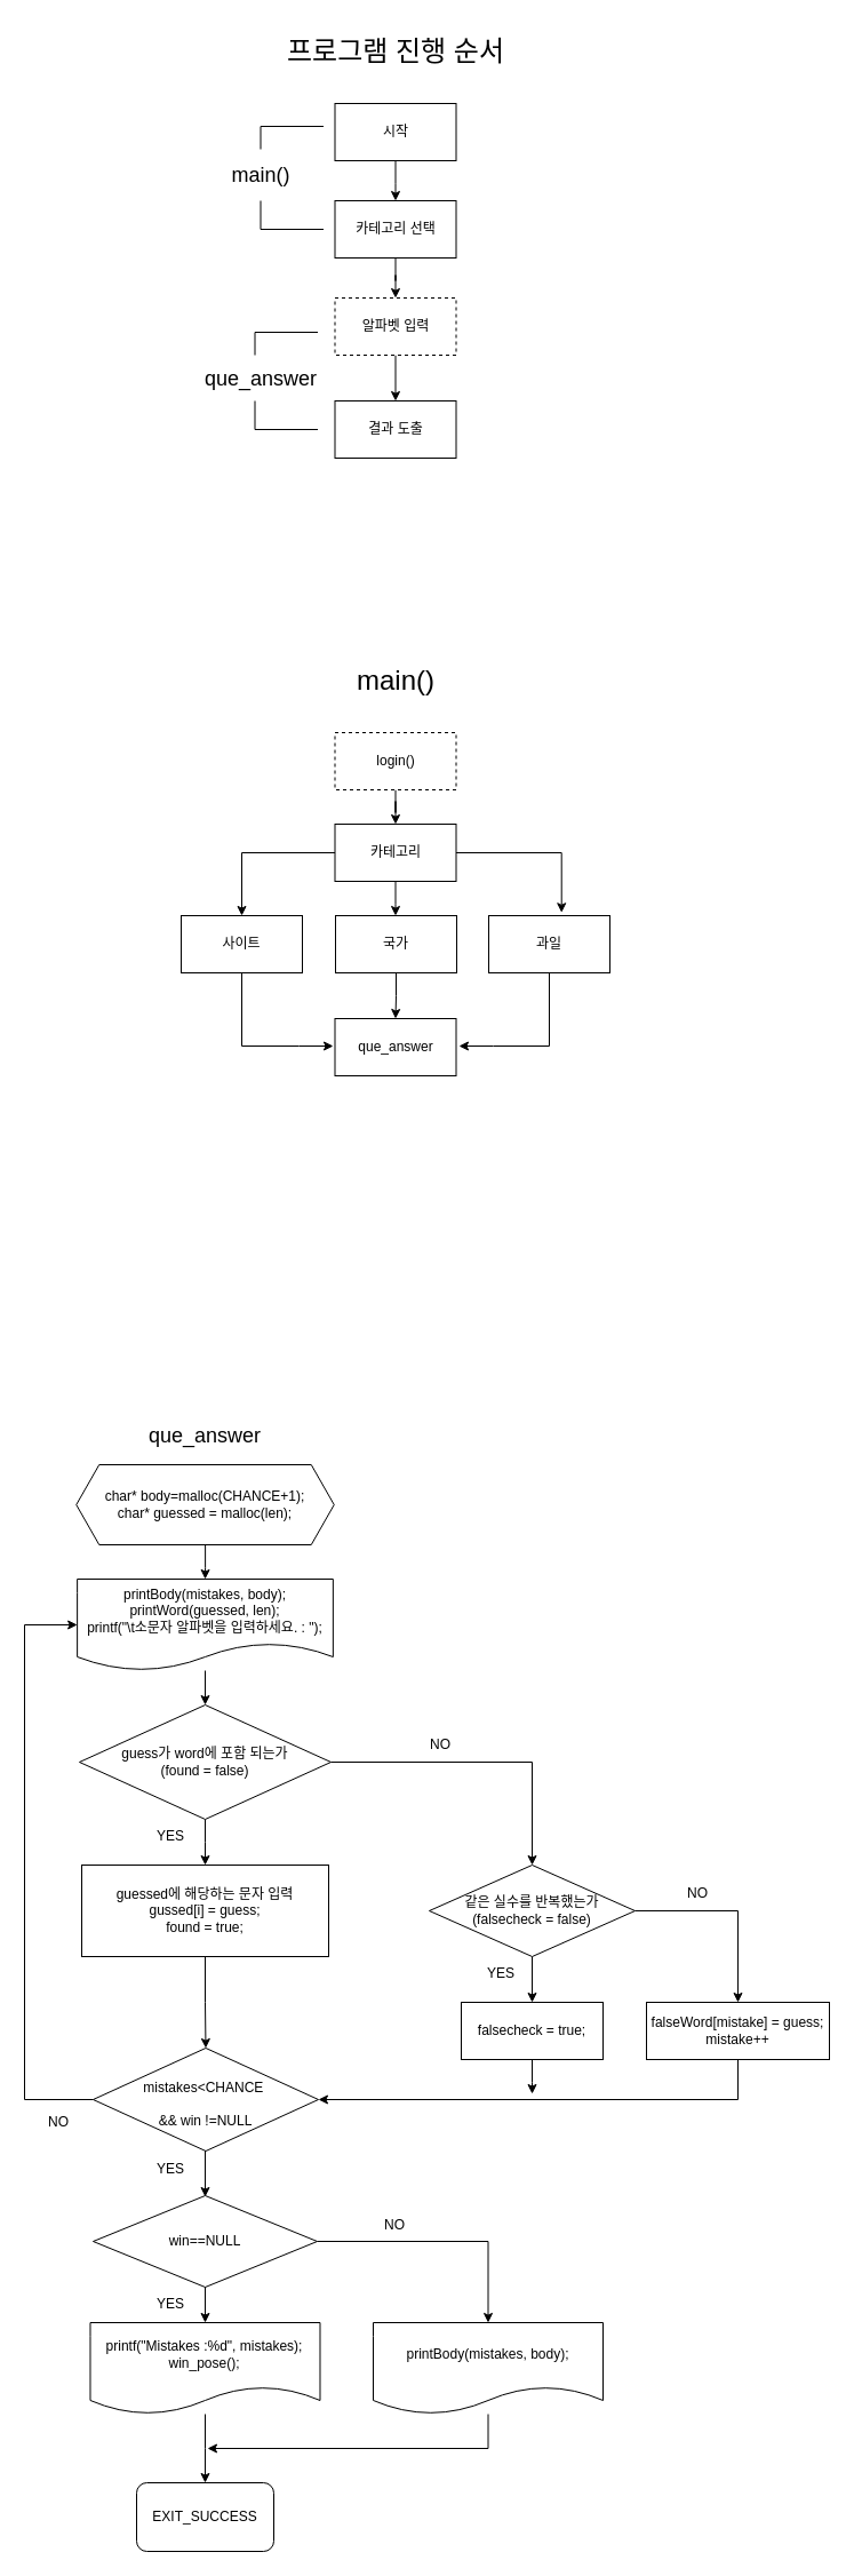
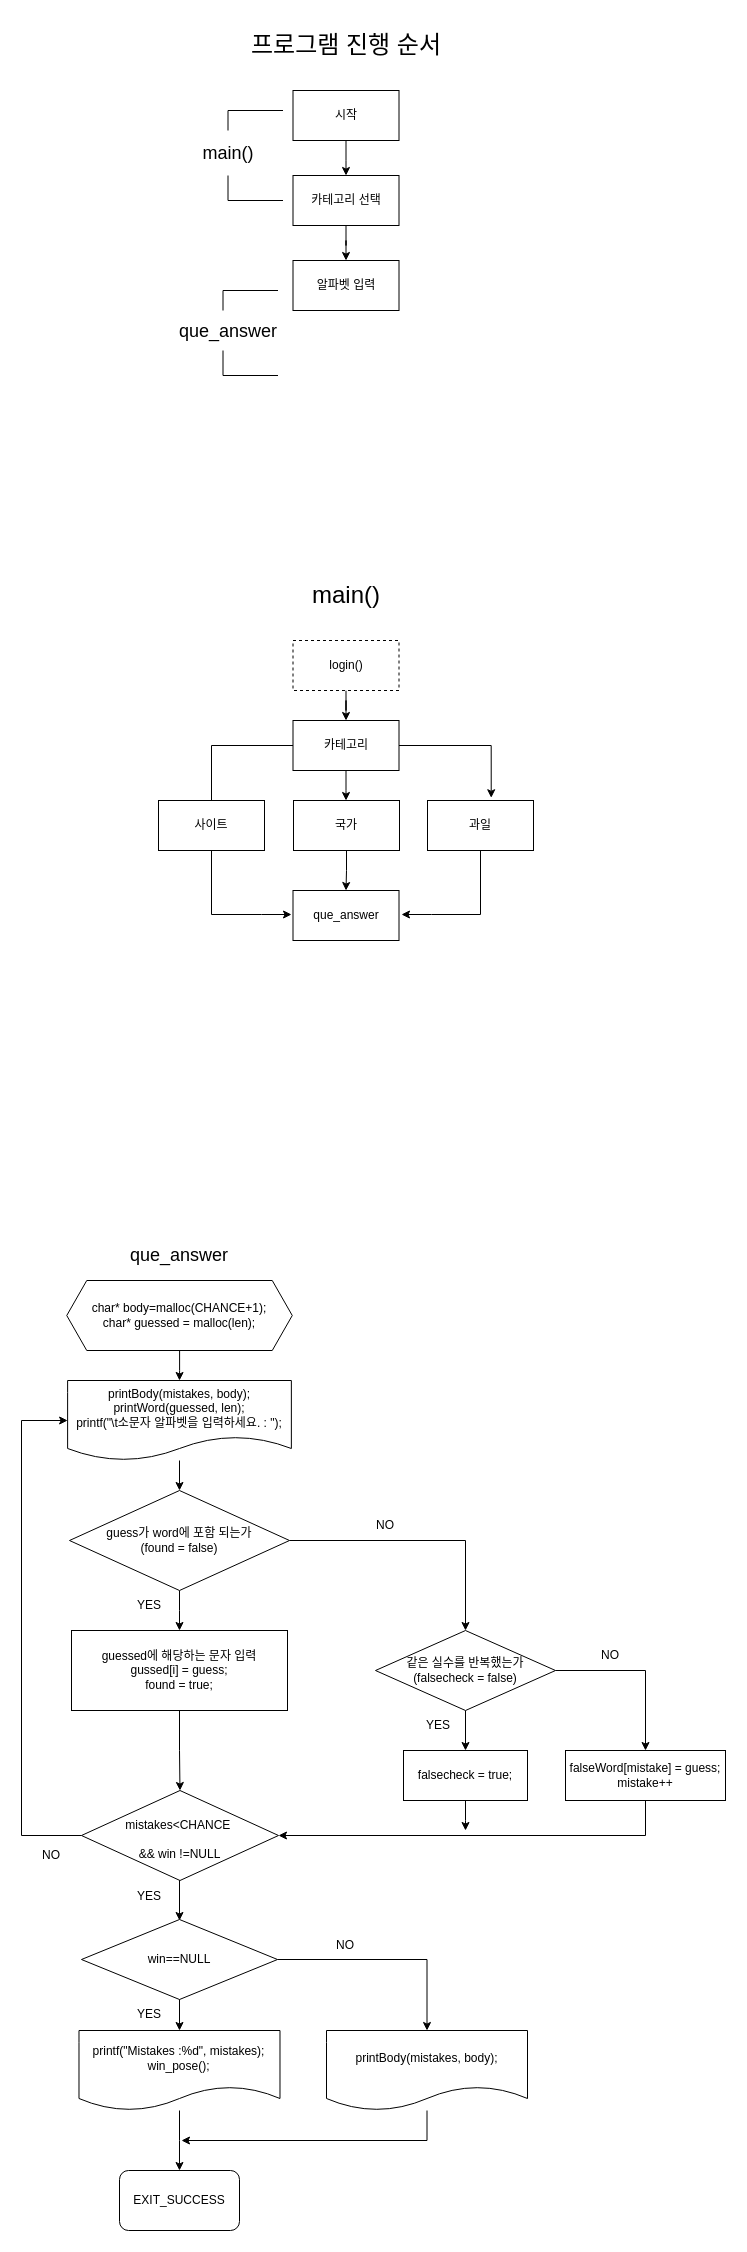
  <mxCell id="0" />
  <mxCell id="1" parent="0" />
  <mxCell id="2" value="" style="edgeStyle=orthogonalEdgeStyle;rounded=0;orthogonalLoop=1;jettySize=auto;html=1;fontSize=18;" parent="1" source="3" edge="1"><mxGeometry relative="1" as="geometry"><mxPoint x="345.5" y="175" as="targetPoint" /></mxGeometry></mxCell>
  <mxCell id="3" value="시작" style="rounded=0;whiteSpace=wrap;html=1;" parent="1" vertex="1"><mxGeometry x="292.5" y="90" width="106" height="50" as="geometry" /></mxCell>
  <mxCell id="4" style="edgeStyle=orthogonalEdgeStyle;rounded=0;orthogonalLoop=1;jettySize=auto;html=1;entryX=0.5;entryY=0;entryDx=0;entryDy=0;" parent="1" source="5" target="8" edge="1"><mxGeometry relative="1" as="geometry" /></mxCell>
  <mxCell id="5" value="카테고리 선택" style="rounded=0;whiteSpace=wrap;html=1;" parent="1" vertex="1"><mxGeometry x="292.5" y="175" width="106" height="50" as="geometry" /></mxCell>
  <mxCell id="6" value="&lt;font style=&quot;font-size: 24px;&quot;&gt;프로그램 진행 순서&lt;/font&gt;" style="text;html=1;strokeColor=none;fillColor=none;align=center;verticalAlign=middle;whiteSpace=wrap;rounded=0;" parent="1" vertex="1"><mxGeometry x="222.75" y="20" width="245.5" height="50" as="geometry" /></mxCell>
- <mxCell id="7" style="edgeStyle=orthogonalEdgeStyle;rounded=0;orthogonalLoop=1;jettySize=auto;html=1;entryX=0.5;entryY=0;entryDx=0;entryDy=0;" parent="1" source="8" target="9" edge="1"><mxGeometry relative="1" as="geometry" /></mxCell>
- <mxCell id="8" value="알파벳 입력" style="rounded=0;whiteSpace=wrap;html=1;dashed=1;" parent="1" vertex="1"><mxGeometry x="292.5" y="260" width="106" height="50" as="geometry" /></mxCell>
- <mxCell id="9" value="결과 도출" style="rounded=0;whiteSpace=wrap;html=1;" parent="1" vertex="1"><mxGeometry x="292.5" y="350" width="106" height="50" as="geometry" /></mxCell>
+ <mxCell id="8" value="알파벳 입력" style="rounded=0;whiteSpace=wrap;html=1;" parent="1" vertex="1"><mxGeometry x="292.5" y="260" width="106" height="50" as="geometry" /></mxCell>
  <mxCell id="10" value="&lt;font style=&quot;font-size: 18px;&quot;&gt;main()&lt;/font&gt;" style="text;html=1;strokeColor=none;fillColor=none;align=center;verticalAlign=middle;whiteSpace=wrap;rounded=0;" parent="1" vertex="1"><mxGeometry x="192.5" y="130" width="70" height="45" as="geometry" /></mxCell>
  <mxCell id="11" value="que_answer" style="text;html=1;strokeColor=none;fillColor=none;align=center;verticalAlign=middle;whiteSpace=wrap;rounded=0;fontSize=18;" parent="1" vertex="1"><mxGeometry x="172.5" y="316" width="110" height="30" as="geometry" /></mxCell>
  <mxCell id="12" value="" style="endArrow=none;html=1;rounded=0;fontSize=18;exitX=0.5;exitY=0;exitDx=0;exitDy=0;" parent="1" source="10" edge="1"><mxGeometry width="50" height="50" relative="1" as="geometry"><mxPoint x="218.5" y="135" as="sourcePoint" /><mxPoint x="282.5" y="110" as="targetPoint" /><Array as="points"><mxPoint x="227.5" y="110" /></Array></mxGeometry></mxCell>
  <mxCell id="13" value="" style="endArrow=none;html=1;rounded=0;fontSize=18;exitX=0.5;exitY=0;exitDx=0;exitDy=0;" parent="1" edge="1"><mxGeometry width="50" height="50" relative="1" as="geometry"><mxPoint x="222.5" y="310" as="sourcePoint" /><mxPoint x="277.5" y="290" as="targetPoint" /><Array as="points"><mxPoint x="222.5" y="290" /></Array></mxGeometry></mxCell>
  <mxCell id="14" value="" style="endArrow=none;html=1;rounded=0;fontSize=18;exitX=0.5;exitY=1;exitDx=0;exitDy=0;" parent="1" source="10" edge="1"><mxGeometry width="50" height="50" relative="1" as="geometry"><mxPoint x="222.5" y="250" as="sourcePoint" /><mxPoint x="282.5" y="200" as="targetPoint" /><Array as="points"><mxPoint x="227.5" y="200" /></Array></mxGeometry></mxCell>
  <mxCell id="15" value="" style="endArrow=none;html=1;rounded=0;fontSize=18;exitX=0.5;exitY=1;exitDx=0;exitDy=0;" parent="1" edge="1"><mxGeometry width="50" height="50" relative="1" as="geometry"><mxPoint x="222.5" y="350" as="sourcePoint" /><mxPoint x="277.5" y="375" as="targetPoint" /><Array as="points"><mxPoint x="222.5" y="375" /></Array></mxGeometry></mxCell>
  <mxCell id="16" value="&lt;font style=&quot;font-size: 24px;&quot;&gt;main()&lt;/font&gt;" style="text;html=1;strokeColor=none;fillColor=none;align=center;verticalAlign=middle;whiteSpace=wrap;rounded=0;fontSize=18;" parent="1" vertex="1"><mxGeometry x="298" y="570" width="96" height="50" as="geometry" /></mxCell>
  <mxCell id="17" style="edgeStyle=orthogonalEdgeStyle;rounded=0;orthogonalLoop=1;jettySize=auto;html=1;fontSize=12;" parent="1" source="20" edge="1"><mxGeometry relative="1" as="geometry"><mxPoint x="345.5" y="800" as="targetPoint" /></mxGeometry></mxCell>
- <mxCell id="18" style="edgeStyle=orthogonalEdgeStyle;rounded=0;orthogonalLoop=1;jettySize=auto;html=1;fontSize=12;entryX=0.5;entryY=0;entryDx=0;entryDy=0;" parent="1" source="20" target="24" edge="1"><mxGeometry relative="1" as="geometry"><mxPoint x="202.5" y="790" as="targetPoint" /></mxGeometry></mxCell>
+ <mxCell id="18" style="edgeStyle=orthogonalEdgeStyle;rounded=0;orthogonalLoop=1;jettySize=auto;html=1;fontSize=12;entryX=0.5;entryY=0;entryDx=0;entryDy=0;endArrow=none;" parent="1" source="20" target="24" edge="1"><mxGeometry relative="1" as="geometry"><mxPoint x="202.5" y="790" as="targetPoint" /></mxGeometry></mxCell>
  <mxCell id="19" style="edgeStyle=orthogonalEdgeStyle;rounded=0;orthogonalLoop=1;jettySize=auto;html=1;entryX=0.601;entryY=-0.055;entryDx=0;entryDy=0;entryPerimeter=0;fontSize=12;" parent="1" source="20" target="26" edge="1"><mxGeometry relative="1" as="geometry" /></mxCell>
  <mxCell id="20" value="카테고리" style="rounded=0;whiteSpace=wrap;html=1;" parent="1" vertex="1"><mxGeometry x="292.5" y="720" width="106" height="50" as="geometry" /></mxCell>
  <mxCell id="21" style="edgeStyle=orthogonalEdgeStyle;rounded=0;orthogonalLoop=1;jettySize=auto;html=1;entryX=0.5;entryY=0;entryDx=0;entryDy=0;fontSize=14;" parent="1" source="22" target="29" edge="1"><mxGeometry relative="1" as="geometry" /></mxCell>
  <mxCell id="22" value="국가" style="rounded=0;whiteSpace=wrap;html=1;" parent="1" vertex="1"><mxGeometry x="293" y="800" width="106" height="50" as="geometry" /></mxCell>
  <mxCell id="23" style="edgeStyle=orthogonalEdgeStyle;rounded=0;orthogonalLoop=1;jettySize=auto;html=1;fontSize=14;" parent="1" source="24" edge="1"><mxGeometry relative="1" as="geometry"><mxPoint x="291" y="914" as="targetPoint" /><Array as="points"><mxPoint x="211" y="914" /><mxPoint x="261" y="914" /></Array></mxGeometry></mxCell>
  <mxCell id="24" value="사이트" style="rounded=0;whiteSpace=wrap;html=1;" parent="1" vertex="1"><mxGeometry x="158" y="800" width="106" height="50" as="geometry" /></mxCell>
  <mxCell id="25" style="edgeStyle=orthogonalEdgeStyle;rounded=0;orthogonalLoop=1;jettySize=auto;html=1;fontSize=14;" parent="1" source="26" edge="1"><mxGeometry relative="1" as="geometry"><mxPoint x="401" y="914" as="targetPoint" /><Array as="points"><mxPoint x="480" y="914" /><mxPoint x="431" y="914" /></Array></mxGeometry></mxCell>
  <mxCell id="26" value="과일" style="rounded=0;whiteSpace=wrap;html=1;" parent="1" vertex="1"><mxGeometry x="427" y="800" width="106" height="50" as="geometry" /></mxCell>
  <mxCell id="27" style="edgeStyle=orthogonalEdgeStyle;rounded=0;orthogonalLoop=1;jettySize=auto;html=1;entryX=0.5;entryY=0;entryDx=0;entryDy=0;fontSize=12;" parent="1" source="28" target="20" edge="1"><mxGeometry relative="1" as="geometry" /></mxCell>
  <mxCell id="28" value="login()" style="rounded=0;whiteSpace=wrap;html=1;dashed=1;" parent="1" vertex="1"><mxGeometry x="292.5" y="640" width="106" height="50" as="geometry" /></mxCell>
  <mxCell id="29" value="que_answer" style="rounded=0;whiteSpace=wrap;html=1;" parent="1" vertex="1"><mxGeometry x="292.5" y="890" width="106" height="50" as="geometry" /></mxCell>
  <mxCell id="30" value="&lt;font style=&quot;font-size: 18px;&quot;&gt;que_answer&lt;/font&gt;" style="text;html=1;strokeColor=none;fillColor=none;align=center;verticalAlign=middle;whiteSpace=wrap;rounded=0;fontSize=12;" parent="1" vertex="1"><mxGeometry x="119" y="1240" width="120" height="30" as="geometry" /></mxCell>
  <mxCell id="31" style="edgeStyle=orthogonalEdgeStyle;rounded=0;orthogonalLoop=1;jettySize=auto;html=1;entryX=0.5;entryY=0;entryDx=0;entryDy=0;" edge="1" parent="1" source="32" target="34"><mxGeometry relative="1" as="geometry" /></mxCell>
  <mxCell id="32" value="char* body=malloc(CHANCE+1);&lt;br&gt;char* guessed = malloc(len);" style="shape=hexagon;perimeter=hexagonPerimeter2;whiteSpace=wrap;html=1;fixedSize=1;" vertex="1" parent="1"><mxGeometry x="66.25" y="1280" width="225.5" height="70" as="geometry" /></mxCell>
  <mxCell id="33" style="edgeStyle=orthogonalEdgeStyle;rounded=0;orthogonalLoop=1;jettySize=auto;html=1;entryX=0.5;entryY=0;entryDx=0;entryDy=0;" edge="1" parent="1" source="34" target="37"><mxGeometry relative="1" as="geometry" /></mxCell>
  <mxCell id="34" value="printBody(mistakes, body);&lt;br&gt;&lt;div&gt;printWord(guessed, len);&lt;/div&gt;&lt;div&gt;&lt;span style=&quot;&quot;&gt;&#09;&#09;&lt;/span&gt;printf(&quot;\t소문자 알파벳을 입력하세요. : &quot;);&lt;/div&gt;" style="shape=document;whiteSpace=wrap;html=1;boundedLbl=1;" vertex="1" parent="1"><mxGeometry x="67.12" y="1380" width="223.75" height="80" as="geometry" /></mxCell>
  <mxCell id="35" style="edgeStyle=orthogonalEdgeStyle;rounded=0;orthogonalLoop=1;jettySize=auto;html=1;" edge="1" parent="1" source="37"><mxGeometry relative="1" as="geometry"><mxPoint x="465" y="1630" as="targetPoint" /><Array as="points"><mxPoint x="465" y="1540" /></Array></mxGeometry></mxCell>
  <mxCell id="36" style="edgeStyle=orthogonalEdgeStyle;rounded=0;orthogonalLoop=1;jettySize=auto;html=1;" edge="1" parent="1" source="37"><mxGeometry relative="1" as="geometry"><mxPoint x="179" y="1630" as="targetPoint" /></mxGeometry></mxCell>
  <mxCell id="37" value="guess가 word에 포함 되는가&lt;br&gt;(found = false)" style="rhombus;whiteSpace=wrap;html=1;" vertex="1" parent="1"><mxGeometry x="69" y="1490" width="220" height="100" as="geometry" /></mxCell>
  <mxCell id="38" value="YES" style="text;html=1;strokeColor=none;fillColor=none;align=center;verticalAlign=middle;whiteSpace=wrap;rounded=0;" vertex="1" parent="1"><mxGeometry x="119" y="1590" width="60" height="30" as="geometry" /></mxCell>
  <mxCell id="39" value="NO" style="text;html=1;strokeColor=none;fillColor=none;align=center;verticalAlign=middle;whiteSpace=wrap;rounded=0;" vertex="1" parent="1"><mxGeometry x="355" y="1510" width="60" height="30" as="geometry" /></mxCell>
  <mxCell id="40" style="edgeStyle=orthogonalEdgeStyle;rounded=0;orthogonalLoop=1;jettySize=auto;html=1;entryX=0.5;entryY=0;entryDx=0;entryDy=0;" edge="1" parent="1" source="41" target="63"><mxGeometry relative="1" as="geometry"><mxPoint x="179" y="1800" as="targetPoint" /></mxGeometry></mxCell>
  <mxCell id="41" value="guessed에 해당하는 문자 입력&lt;br&gt;gussed[i] = guess;&lt;br&gt;found = true;" style="rounded=0;whiteSpace=wrap;html=1;" vertex="1" parent="1"><mxGeometry x="71" y="1630" width="216" height="80" as="geometry" /></mxCell>
  <mxCell id="42" style="edgeStyle=orthogonalEdgeStyle;rounded=0;orthogonalLoop=1;jettySize=auto;html=1;entryX=0.5;entryY=0;entryDx=0;entryDy=0;" edge="1" parent="1" source="44" target="50"><mxGeometry relative="1" as="geometry"><mxPoint x="675" y="1670" as="targetPoint" /></mxGeometry></mxCell>
  <mxCell id="43" style="edgeStyle=orthogonalEdgeStyle;rounded=0;orthogonalLoop=1;jettySize=auto;html=1;entryX=0.5;entryY=0;entryDx=0;entryDy=0;" edge="1" parent="1" source="44" target="46"><mxGeometry relative="1" as="geometry" /></mxCell>
  <mxCell id="44" value="같은 실수를 반복했는가&lt;br&gt;(falsecheck = false)" style="rhombus;whiteSpace=wrap;html=1;" vertex="1" parent="1"><mxGeometry x="375" y="1630" width="180" height="80" as="geometry" /></mxCell>
  <mxCell id="45" style="edgeStyle=orthogonalEdgeStyle;rounded=0;orthogonalLoop=1;jettySize=auto;html=1;" edge="1" parent="1" source="46"><mxGeometry relative="1" as="geometry"><mxPoint x="465" y="1830" as="targetPoint" /></mxGeometry></mxCell>
  <mxCell id="46" value="falsecheck = true;" style="rounded=0;whiteSpace=wrap;html=1;" vertex="1" parent="1"><mxGeometry x="403" y="1750" width="124" height="50" as="geometry" /></mxCell>
  <mxCell id="47" value="YES" style="text;html=1;strokeColor=none;fillColor=none;align=center;verticalAlign=middle;whiteSpace=wrap;rounded=0;" vertex="1" parent="1"><mxGeometry x="408" y="1710" width="60" height="30" as="geometry" /></mxCell>
  <mxCell id="48" value="NO" style="text;html=1;strokeColor=none;fillColor=none;align=center;verticalAlign=middle;whiteSpace=wrap;rounded=0;" vertex="1" parent="1"><mxGeometry x="579.5" y="1640" width="60" height="30" as="geometry" /></mxCell>
  <mxCell id="49" style="edgeStyle=orthogonalEdgeStyle;rounded=0;orthogonalLoop=1;jettySize=auto;html=1;entryX=1;entryY=0.5;entryDx=0;entryDy=0;" edge="1" parent="1" source="50" target="63"><mxGeometry relative="1" as="geometry"><mxPoint x="265" y="1840" as="targetPoint" /><Array as="points"><mxPoint x="645" y="1835" /></Array></mxGeometry></mxCell>
  <mxCell id="50" value="falseWord[mistake] = guess;&lt;br&gt;mistake++" style="rounded=0;whiteSpace=wrap;html=1;" vertex="1" parent="1"><mxGeometry x="565" y="1750" width="160" height="50" as="geometry" /></mxCell>
  <mxCell id="51" style="edgeStyle=orthogonalEdgeStyle;rounded=0;orthogonalLoop=1;jettySize=auto;html=1;" edge="1" parent="1"><mxGeometry relative="1" as="geometry"><mxPoint x="179" y="2030" as="targetPoint" /><mxPoint x="179" y="1980" as="sourcePoint" /></mxGeometry></mxCell>
  <mxCell id="52" style="edgeStyle=orthogonalEdgeStyle;rounded=0;orthogonalLoop=1;jettySize=auto;html=1;" edge="1" parent="1"><mxGeometry relative="1" as="geometry"><mxPoint x="179" y="1920" as="targetPoint" /><mxPoint x="179" y="1870" as="sourcePoint" /></mxGeometry></mxCell>
  <mxCell id="53" style="edgeStyle=orthogonalEdgeStyle;rounded=0;orthogonalLoop=1;jettySize=auto;html=1;" edge="1" parent="1" source="54"><mxGeometry relative="1" as="geometry"><mxPoint x="178.99" y="2170" as="targetPoint" /></mxGeometry></mxCell>
  <mxCell id="54" value="&lt;div&gt;printf(&quot;Mistakes :%d&quot;, mistakes);&lt;/div&gt;&lt;div&gt;&lt;span style=&quot;&quot;&gt;&#09;&#09;&lt;/span&gt;win_pose();&lt;/div&gt;" style="shape=document;whiteSpace=wrap;html=1;boundedLbl=1;" vertex="1" parent="1"><mxGeometry x="78.49" y="2030" width="201" height="80" as="geometry" /></mxCell>
  <mxCell id="55" style="edgeStyle=orthogonalEdgeStyle;rounded=0;orthogonalLoop=1;jettySize=auto;html=1;" edge="1" parent="1" source="56"><mxGeometry relative="1" as="geometry"><mxPoint x="181" y="2140" as="targetPoint" /><Array as="points"><mxPoint x="427" y="2140" /></Array></mxGeometry></mxCell>
  <mxCell id="56" value="printBody(mistakes, body);" style="shape=document;whiteSpace=wrap;html=1;boundedLbl=1;" vertex="1" parent="1"><mxGeometry x="326" y="2030" width="201" height="80" as="geometry" /></mxCell>
  <mxCell id="57" value="EXIT_SUCCESS" style="rounded=1;whiteSpace=wrap;html=1;" vertex="1" parent="1"><mxGeometry x="119" y="2170" width="120" height="60" as="geometry" /></mxCell>
  <mxCell id="58" style="edgeStyle=orthogonalEdgeStyle;rounded=0;orthogonalLoop=1;jettySize=auto;html=1;entryX=0.5;entryY=0;entryDx=0;entryDy=0;" edge="1" parent="1" source="59" target="56"><mxGeometry relative="1" as="geometry"><mxPoint x="425" y="1959" as="targetPoint" /></mxGeometry></mxCell>
  <mxCell id="59" value="win==NULL" style="rhombus;whiteSpace=wrap;html=1;" vertex="1" parent="1"><mxGeometry x="80.99" y="1919" width="196.01" height="80" as="geometry" /></mxCell>
  <mxCell id="60" value="NO" style="text;html=1;strokeColor=none;fillColor=none;align=center;verticalAlign=middle;whiteSpace=wrap;rounded=0;" vertex="1" parent="1"><mxGeometry x="315" y="1930" width="60" height="30" as="geometry" /></mxCell>
  <mxCell id="61" value="YES" style="text;html=1;strokeColor=none;fillColor=none;align=center;verticalAlign=middle;whiteSpace=wrap;rounded=0;" vertex="1" parent="1"><mxGeometry x="119" y="1999" width="60" height="30" as="geometry" /></mxCell>
  <mxCell id="62" style="edgeStyle=orthogonalEdgeStyle;rounded=0;orthogonalLoop=1;jettySize=auto;html=1;fontSize=12;entryX=0;entryY=0.5;entryDx=0;entryDy=0;" edge="1" parent="1" source="63" target="34"><mxGeometry relative="1" as="geometry"><mxPoint x="21" y="1420" as="targetPoint" /><Array as="points"><mxPoint x="21" y="1835" /><mxPoint x="21" y="1420" /></Array></mxGeometry></mxCell>
  <mxCell id="63" value="&lt;font style=&quot;font-size: 12px;&quot;&gt;mistakes&amp;lt;CHANCE&amp;nbsp;&lt;br&gt;&amp;amp;&amp;amp; win !=NULL&lt;/font&gt;" style="rhombus;whiteSpace=wrap;html=1;fontSize=24;" vertex="1" parent="1"><mxGeometry x="80.99" y="1790" width="197" height="90" as="geometry" /></mxCell>
  <mxCell id="64" value="YES" style="text;html=1;strokeColor=none;fillColor=none;align=center;verticalAlign=middle;whiteSpace=wrap;rounded=0;fontSize=12;" vertex="1" parent="1"><mxGeometry x="119" y="1881" width="60" height="30" as="geometry" /></mxCell>
  <mxCell id="65" value="NO" style="text;html=1;strokeColor=none;fillColor=none;align=center;verticalAlign=middle;whiteSpace=wrap;rounded=0;fontSize=12;" vertex="1" parent="1"><mxGeometry x="20.99" y="1840" width="60" height="30" as="geometry" /></mxCell>
